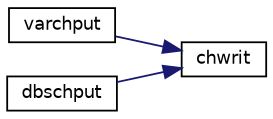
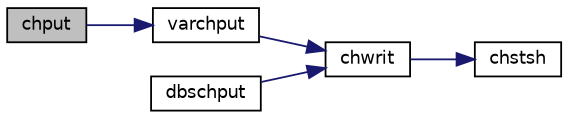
  digraph {
    rankdir=LR
    node [color=black fillcolor=white fontname=Helvetica fontsize=10 shape=record style=filled]
    edge [color=midnightblue fontname=Helvetica fontsize=10 labelfontname=Helvetica labelfontsize=10 style=solid]
+   n1 [fillcolor=grey75 fontcolor=black height=0.2 label=chput width=0.4]
    n2 [height=0.2 label=varchput width=0.4]
    n3 [height=0.2 label=chwrit width=0.4]
+   n4 [height=0.2 label=chstsh width=0.4]
    n5 [height=0.2 label=dbschput width=0.4]
+   n1 -> n2
    n2 -> n3
+   n3 -> n4
    n5 -> n3
  }
